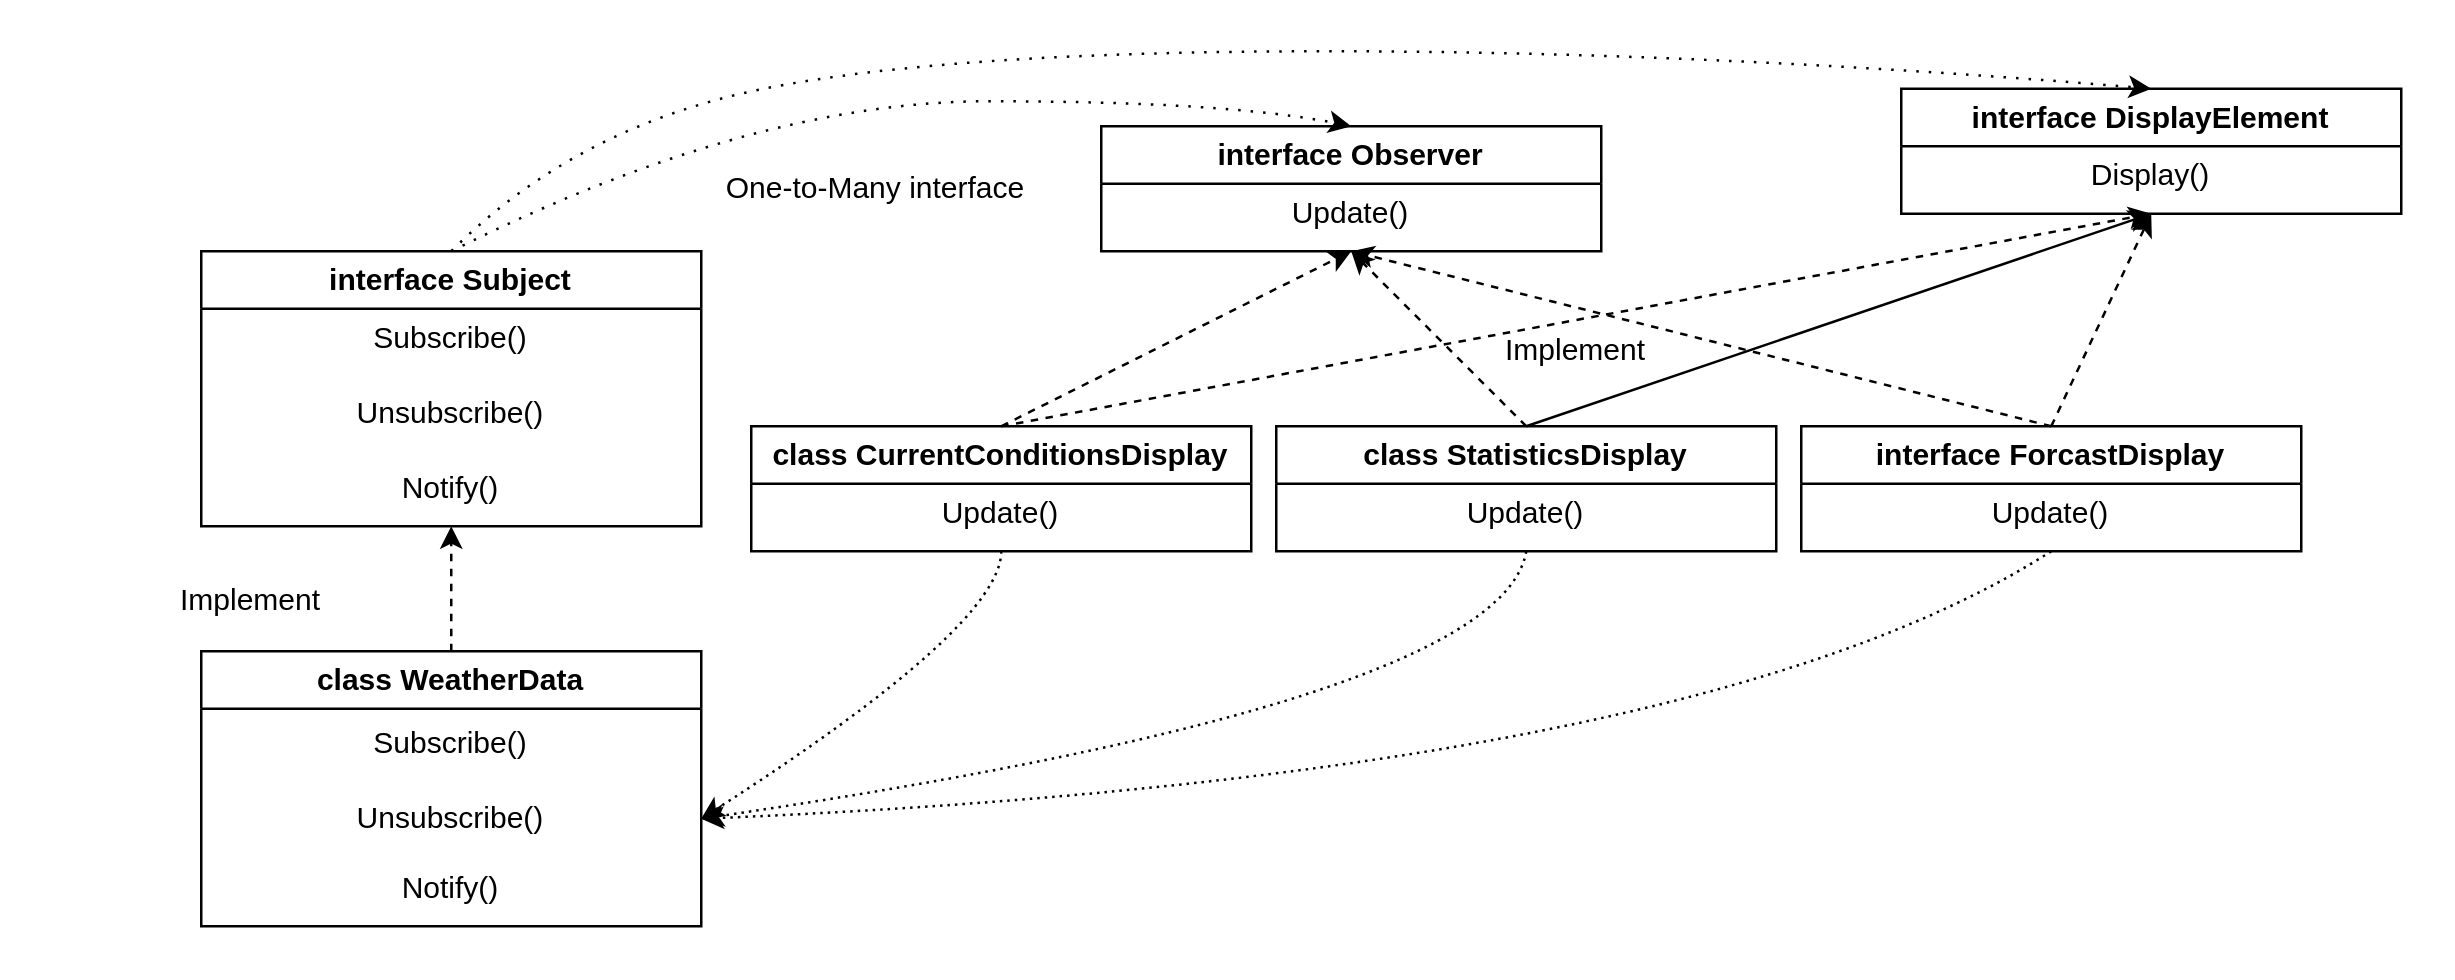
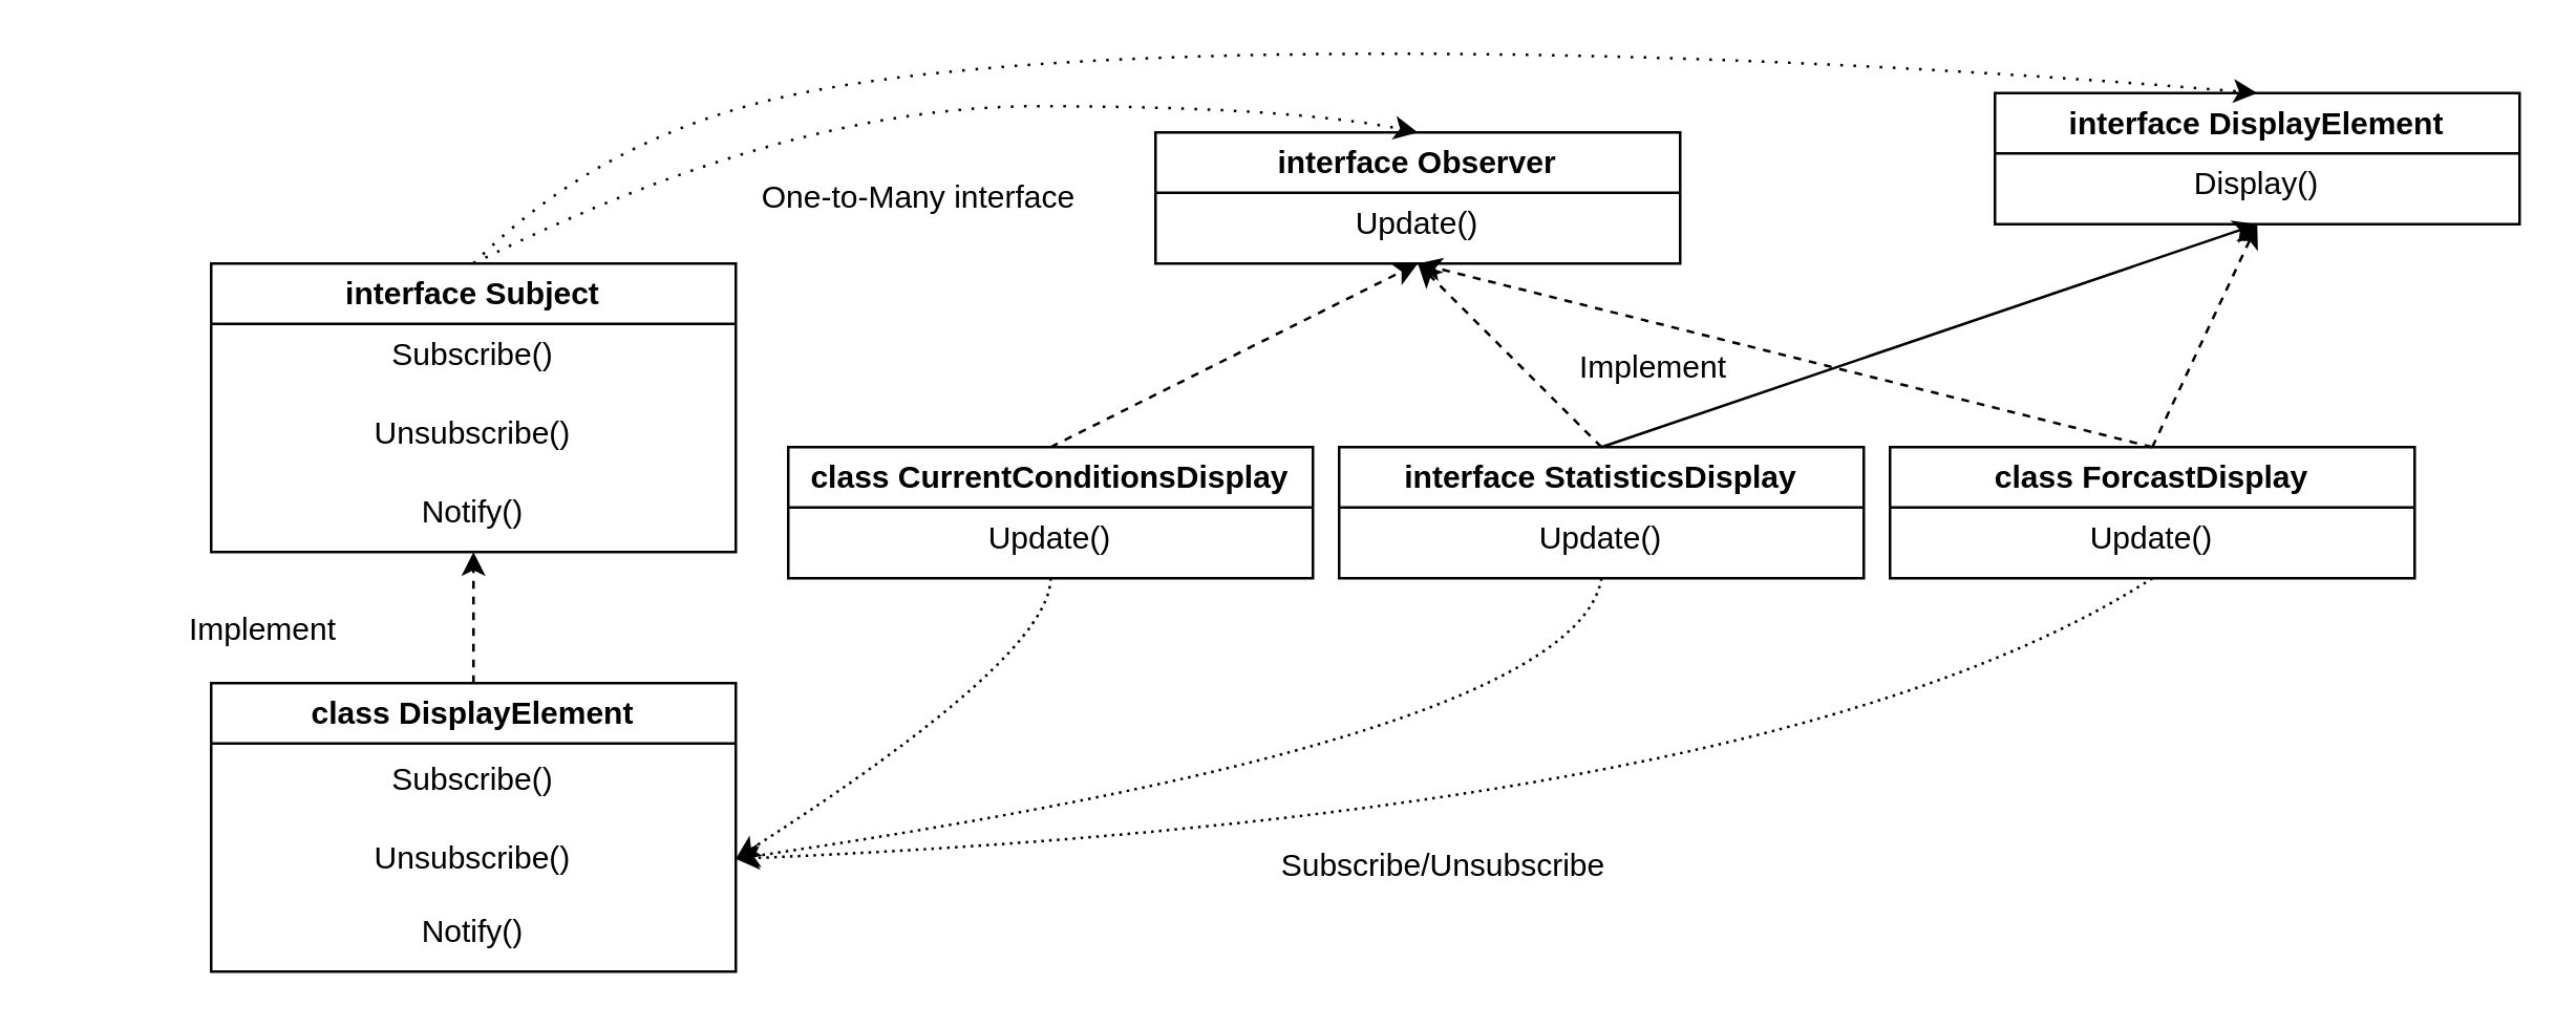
  <mxCell id="0" />
  <mxCell id="1" parent="0" />
  <mxCell id="2" value="interface Subject" style="swimlane;whiteSpace=wrap;html=1;" vertex="1" parent="1"><mxGeometry x="80" y="100" width="200" height="110" as="geometry"><mxRectangle x="120" y="120" width="140" height="20" as="alternateBounds" /></mxGeometry></mxCell>
  <mxCell id="3" value="Notify()" style="text;html=1;strokeColor=none;fillColor=none;align=center;verticalAlign=middle;whiteSpace=wrap;rounded=0;" vertex="1" parent="2"><mxGeometry y="80" width="200" height="30" as="geometry" /></mxCell>
  <mxCell id="4" value="Subscribe()" style="text;html=1;strokeColor=none;fillColor=none;align=center;verticalAlign=middle;whiteSpace=wrap;rounded=0;" vertex="1" parent="1"><mxGeometry x="80" y="120" width="200" height="30" as="geometry" /></mxCell>
  <mxCell id="5" value="Unsubscribe()" style="text;html=1;strokeColor=none;fillColor=none;align=center;verticalAlign=middle;whiteSpace=wrap;rounded=0;" vertex="1" parent="1"><mxGeometry x="80" y="150" width="200" height="30" as="geometry" /></mxCell>
  <mxCell id="6" value="interface Observer" style="swimlane;whiteSpace=wrap;html=1;" vertex="1" parent="1"><mxGeometry x="440" y="50" width="200" height="50" as="geometry"><mxRectangle x="120" y="120" width="140" height="20" as="alternateBounds" /></mxGeometry></mxCell>
  <mxCell id="7" value="Update()" style="text;html=1;strokeColor=none;fillColor=none;align=center;verticalAlign=middle;whiteSpace=wrap;rounded=0;" vertex="1" parent="6"><mxGeometry y="20" width="200" height="30" as="geometry" /></mxCell>
- <mxCell id="8" value="class WeatherData" style="swimlane;whiteSpace=wrap;html=1;" vertex="1" parent="1"><mxGeometry x="80" y="260" width="200" height="110" as="geometry"><mxRectangle x="120" y="120" width="140" height="20" as="alternateBounds" /></mxGeometry></mxCell>
+ <mxCell id="8" value="class DisplayElement" style="swimlane;whiteSpace=wrap;html=1;" vertex="1" parent="1"><mxGeometry x="80" y="260" width="200" height="110" as="geometry"><mxRectangle x="120" y="120" width="140" height="20" as="alternateBounds" /></mxGeometry></mxCell>
  <mxCell id="9" value="Notify()" style="text;html=1;strokeColor=none;fillColor=none;align=center;verticalAlign=middle;whiteSpace=wrap;rounded=0;" vertex="1" parent="8"><mxGeometry y="80" width="200" height="30" as="geometry" /></mxCell>
  <mxCell id="10" value="Subscribe()" style="text;html=1;strokeColor=none;fillColor=none;align=center;verticalAlign=middle;whiteSpace=wrap;rounded=0;" vertex="1" parent="8"><mxGeometry y="22" width="200" height="30" as="geometry" /></mxCell>
  <mxCell id="11" value="Unsubscribe()" style="text;html=1;strokeColor=none;fillColor=none;align=center;verticalAlign=middle;whiteSpace=wrap;rounded=0;" vertex="1" parent="8"><mxGeometry y="52" width="200" height="30" as="geometry" /></mxCell>
- <mxCell id="12" value="interface ForcastDisplay" style="swimlane;whiteSpace=wrap;html=1;" vertex="1" parent="1"><mxGeometry x="720" y="170" width="200" height="50" as="geometry"><mxRectangle x="120" y="120" width="140" height="20" as="alternateBounds" /></mxGeometry></mxCell>
+ <mxCell id="12" value="class ForcastDisplay" style="swimlane;whiteSpace=wrap;html=1;" vertex="1" parent="1"><mxGeometry x="720" y="170" width="200" height="50" as="geometry"><mxRectangle x="120" y="120" width="140" height="20" as="alternateBounds" /></mxGeometry></mxCell>
  <mxCell id="13" value="Update()" style="text;html=1;strokeColor=none;fillColor=none;align=center;verticalAlign=middle;whiteSpace=wrap;rounded=0;" vertex="1" parent="12"><mxGeometry y="20" width="200" height="30" as="geometry" /></mxCell>
- <mxCell id="14" value="class StatisticsDisplay" style="swimlane;whiteSpace=wrap;html=1;" vertex="1" parent="1"><mxGeometry x="510" y="170" width="200" height="50" as="geometry"><mxRectangle x="120" y="120" width="140" height="20" as="alternateBounds" /></mxGeometry></mxCell>
+ <mxCell id="14" value="interface StatisticsDisplay" style="swimlane;whiteSpace=wrap;html=1;" vertex="1" parent="1"><mxGeometry x="510" y="170" width="200" height="50" as="geometry"><mxRectangle x="120" y="120" width="140" height="20" as="alternateBounds" /></mxGeometry></mxCell>
  <mxCell id="15" value="Update()" style="text;html=1;strokeColor=none;fillColor=none;align=center;verticalAlign=middle;whiteSpace=wrap;rounded=0;" vertex="1" parent="14"><mxGeometry y="20" width="200" height="30" as="geometry" /></mxCell>
  <mxCell id="16" value="class CurrentConditionsDisplay" style="swimlane;whiteSpace=wrap;html=1;" vertex="1" parent="1"><mxGeometry x="300" y="170" width="200" height="50" as="geometry"><mxRectangle x="120" y="120" width="140" height="20" as="alternateBounds" /></mxGeometry></mxCell>
  <mxCell id="17" value="Update()" style="text;html=1;strokeColor=none;fillColor=none;align=center;verticalAlign=middle;whiteSpace=wrap;rounded=0;" vertex="1" parent="16"><mxGeometry y="20" width="200" height="30" as="geometry" /></mxCell>
  <mxCell id="18" value="" style="endArrow=classic;html=1;rounded=0;exitX=0.5;exitY=0;exitDx=0;exitDy=0;dashed=1;entryX=0.5;entryY=1;entryDx=0;entryDy=0;" edge="1" parent="1" source="16" target="7"><mxGeometry width="50" height="50" relative="1" as="geometry"><mxPoint x="380" y="-40" as="sourcePoint" /><mxPoint x="600" y="160" as="targetPoint" /></mxGeometry></mxCell>
  <mxCell id="19" value="" style="endArrow=classic;html=1;rounded=0;exitX=0.5;exitY=0;exitDx=0;exitDy=0;dashed=1;entryX=0.5;entryY=1;entryDx=0;entryDy=0;" edge="1" parent="1" source="14" target="7"><mxGeometry width="50" height="50" relative="1" as="geometry"><mxPoint x="410" y="180" as="sourcePoint" /><mxPoint x="610" y="150" as="targetPoint" /></mxGeometry></mxCell>
  <mxCell id="20" value="" style="endArrow=classic;html=1;rounded=0;exitX=0.5;exitY=0;exitDx=0;exitDy=0;dashed=1;entryX=0.5;entryY=1;entryDx=0;entryDy=0;" edge="1" parent="1" source="12" target="7"><mxGeometry width="50" height="50" relative="1" as="geometry"><mxPoint x="620" y="180" as="sourcePoint" /><mxPoint x="610" y="150" as="targetPoint" /></mxGeometry></mxCell>
  <mxCell id="21" value="" style="endArrow=classic;html=1;rounded=0;dashed=1;" edge="1" parent="1"><mxGeometry width="50" height="50" relative="1" as="geometry"><mxPoint x="180" y="260" as="sourcePoint" /><mxPoint x="180" y="210" as="targetPoint" /></mxGeometry></mxCell>
  <mxCell id="22" value="" style="curved=1;endArrow=classic;html=1;fontColor=none;exitX=0.5;exitY=0;exitDx=0;exitDy=0;entryX=0.5;entryY=0;entryDx=0;entryDy=0;dashed=1;dashPattern=1 4;" edge="1" parent="1" source="2" target="6"><mxGeometry width="50" height="50" relative="1" as="geometry"><mxPoint x="350" y="180" as="sourcePoint" /><mxPoint x="400" y="130" as="targetPoint" /><Array as="points"><mxPoint x="300" y="40" /><mxPoint x="490" y="40" /></Array></mxGeometry></mxCell>
  <mxCell id="23" value="One-to-Many interface" style="text;html=1;strokeColor=none;fillColor=none;align=center;verticalAlign=middle;whiteSpace=wrap;rounded=0;fontColor=none;" vertex="1" parent="1"><mxGeometry x="270" y="65" width="160" height="20" as="geometry" /></mxCell>
  <mxCell id="24" value="" style="curved=1;endArrow=classic;html=1;dashed=1;dashPattern=1 2;fontColor=none;entryX=1;entryY=0.5;entryDx=0;entryDy=0;exitX=0.5;exitY=1;exitDx=0;exitDy=0;" edge="1" parent="1" source="17" target="11"><mxGeometry width="50" height="50" relative="1" as="geometry"><mxPoint x="370" y="280" as="sourcePoint" /><mxPoint x="420" y="230" as="targetPoint" /><Array as="points"><mxPoint x="400" y="250" /></Array></mxGeometry></mxCell>
  <mxCell id="25" value="" style="curved=1;endArrow=classic;html=1;dashed=1;dashPattern=1 2;fontColor=none;entryX=1;entryY=0.5;entryDx=0;entryDy=0;exitX=0.5;exitY=1;exitDx=0;exitDy=0;" edge="1" parent="1" source="15" target="11"><mxGeometry width="50" height="50" relative="1" as="geometry"><mxPoint x="410" y="230" as="sourcePoint" /><mxPoint x="290" y="337" as="targetPoint" /><Array as="points"><mxPoint x="600" y="280" /></Array></mxGeometry></mxCell>
  <mxCell id="26" value="" style="curved=1;endArrow=classic;html=1;dashed=1;dashPattern=1 2;fontColor=none;entryX=1;entryY=0.5;entryDx=0;entryDy=0;exitX=0.5;exitY=1;exitDx=0;exitDy=0;" edge="1" parent="1" source="13" target="11"><mxGeometry width="50" height="50" relative="1" as="geometry"><mxPoint x="620" y="230" as="sourcePoint" /><mxPoint x="290" y="337" as="targetPoint" /><Array as="points"><mxPoint x="680" y="310" /></Array></mxGeometry></mxCell>
+ <mxCell id="27" value="Subscribe/Unsubscribe" style="text;html=1;strokeColor=none;fillColor=none;align=center;verticalAlign=middle;whiteSpace=wrap;rounded=0;fontColor=none;" vertex="1" parent="1"><mxGeometry x="470" y="320" width="160" height="20" as="geometry" /></mxCell>
  <mxCell id="28" value="interface DisplayElement" style="swimlane;whiteSpace=wrap;html=1;" vertex="1" parent="1"><mxGeometry x="760" y="35" width="200" height="50" as="geometry"><mxRectangle x="120" y="120" width="140" height="20" as="alternateBounds" /></mxGeometry></mxCell>
  <mxCell id="29" value="Display()" style="text;html=1;strokeColor=none;fillColor=none;align=center;verticalAlign=middle;whiteSpace=wrap;rounded=0;" vertex="1" parent="28"><mxGeometry y="20" width="200" height="30" as="geometry" /></mxCell>
  <mxCell id="30" value="" style="endArrow=classic;html=1;rounded=0;exitX=0.5;exitY=0;exitDx=0;exitDy=0;dashed=1;entryX=0.5;entryY=1;entryDx=0;entryDy=0;" edge="1" parent="1" source="12" target="29"><mxGeometry width="50" height="50" relative="1" as="geometry"><mxPoint x="830" y="180" as="sourcePoint" /><mxPoint x="900" y="140" as="targetPoint" /></mxGeometry></mxCell>
  <mxCell id="31" value="" style="endArrow=classic;html=1;rounded=0;exitX=0.5;exitY=0;exitDx=0;exitDy=0;dashed=0;entryX=0.5;entryY=1;entryDx=0;entryDy=0;" edge="1" parent="1" source="14" target="29"><mxGeometry width="50" height="50" relative="1" as="geometry"><mxPoint x="830" y="180" as="sourcePoint" /><mxPoint x="870" y="120" as="targetPoint" /></mxGeometry></mxCell>
- <mxCell id="32" value="" style="endArrow=classic;html=1;rounded=0;exitX=0.5;exitY=0;exitDx=0;exitDy=0;dashed=1;entryX=0.5;entryY=1;entryDx=0;entryDy=0;" edge="1" parent="1" source="16" target="29"><mxGeometry width="50" height="50" relative="1" as="geometry"><mxPoint x="620" y="180" as="sourcePoint" /><mxPoint x="870" y="95" as="targetPoint" /></mxGeometry></mxCell>
  <mxCell id="33" value="Implement" style="text;html=1;strokeColor=none;fillColor=none;align=center;verticalAlign=middle;whiteSpace=wrap;rounded=0;fontColor=none;" vertex="1" parent="1"><mxGeometry x="550" y="130" width="160" height="20" as="geometry" /></mxCell>
  <mxCell id="34" value="" style="curved=1;endArrow=classic;html=1;fontColor=none;exitX=0.5;exitY=0;exitDx=0;exitDy=0;dashed=1;dashPattern=1 4;entryX=0.5;entryY=0;entryDx=0;entryDy=0;" edge="1" parent="1" source="2" target="28"><mxGeometry width="50" height="50" relative="1" as="geometry"><mxPoint x="190" y="110" as="sourcePoint" /><mxPoint x="800" y="20" as="targetPoint" /><Array as="points"><mxPoint x="230" y="50" /><mxPoint x="380" y="20" /><mxPoint x="680" y="20" /></Array></mxGeometry></mxCell>
  <mxCell id="35" value="Implement" style="text;html=1;strokeColor=none;fillColor=none;align=center;verticalAlign=middle;whiteSpace=wrap;rounded=0;fontColor=none;" vertex="1" parent="1"><mxGeometry x="20" y="230" width="160" height="20" as="geometry" /></mxCell>
